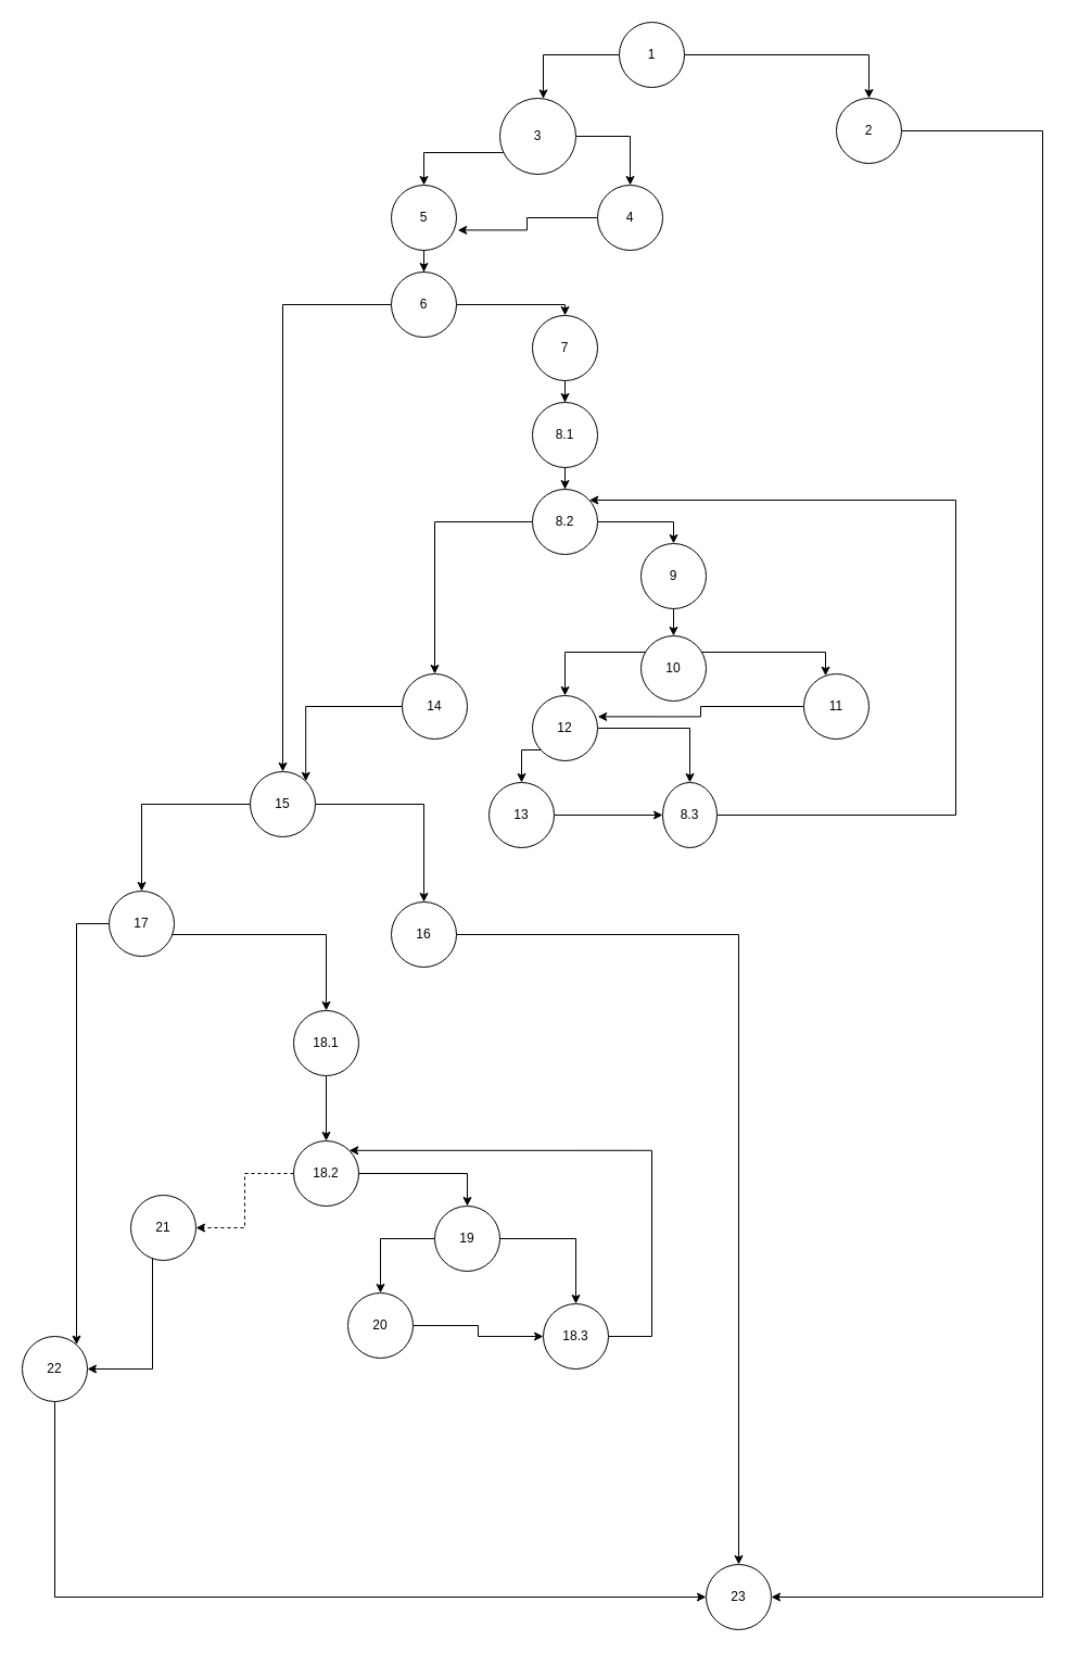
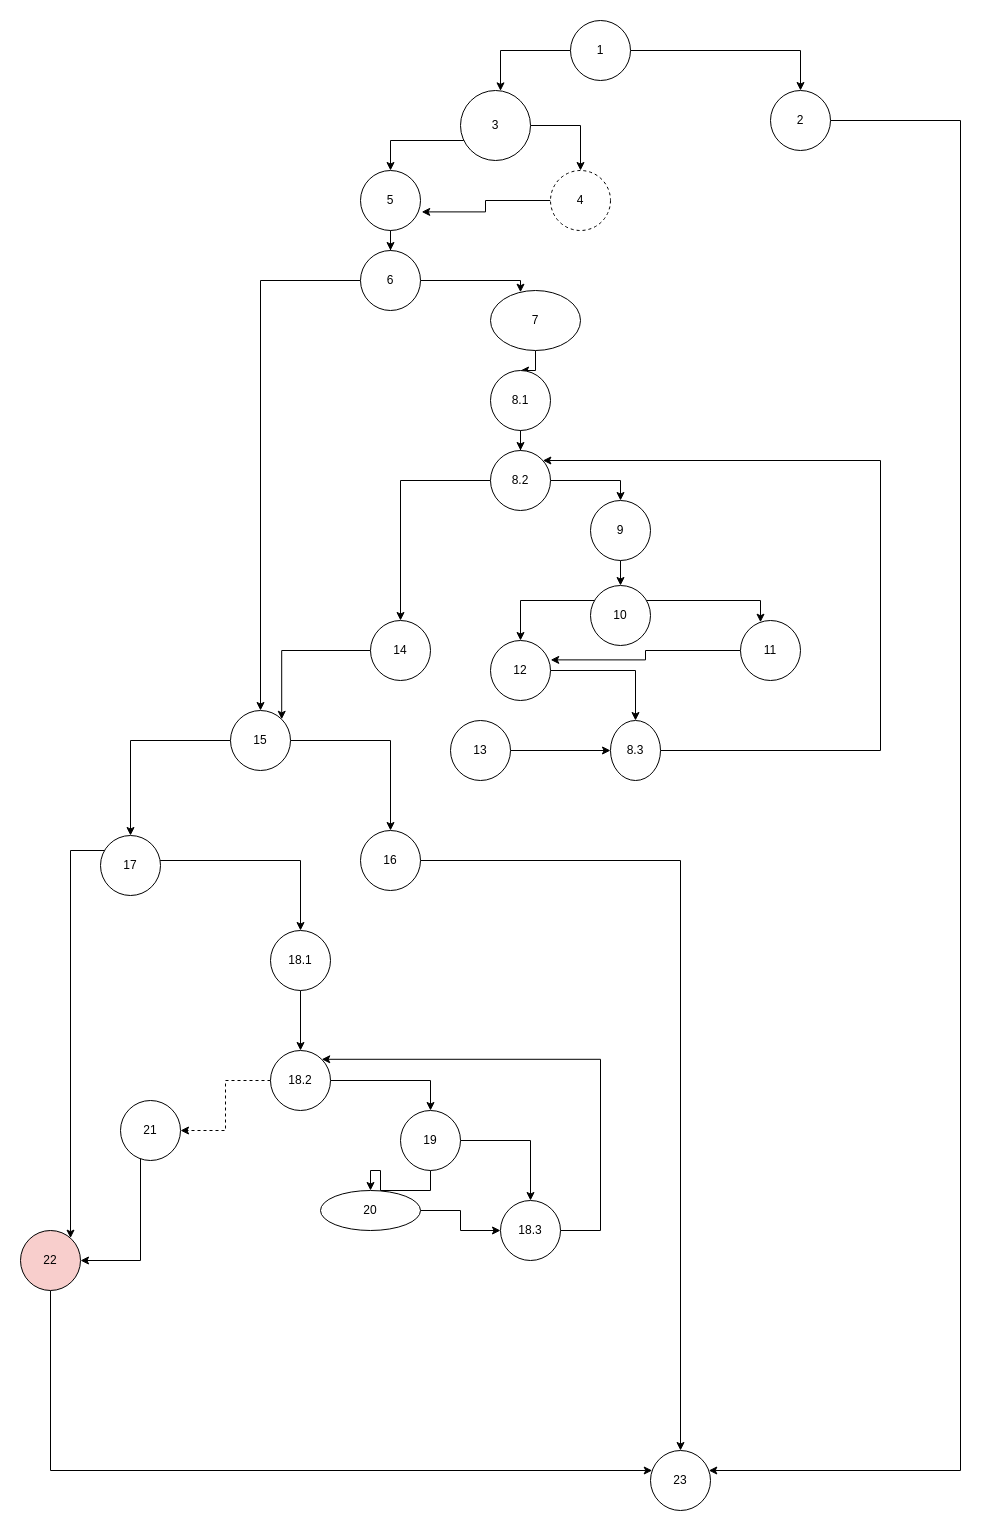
  <mxCell id="0" />
  <mxCell id="1" parent="0" />
  <mxCell id="2" style="edgeStyle=orthogonalEdgeStyle;rounded=0;orthogonalLoop=1;jettySize=auto;html=1;entryX=0.5;entryY=0;entryDx=0;entryDy=0;" edge="1" parent="1" source="4" target="6"><mxGeometry relative="1" as="geometry"><mxPoint x="830" y="90" as="targetPoint" /></mxGeometry></mxCell>
  <mxCell id="3" style="edgeStyle=orthogonalEdgeStyle;rounded=0;orthogonalLoop=1;jettySize=auto;html=1;" edge="1" parent="1" source="4" target="9"><mxGeometry relative="1" as="geometry"><mxPoint x="470" y="110" as="targetPoint" /><Array as="points"><mxPoint x="500" y="50" /></Array></mxGeometry></mxCell>
  <mxCell id="4" value="1" style="ellipse;whiteSpace=wrap;html=1;aspect=fixed;" vertex="1" parent="1"><mxGeometry x="570" y="20" width="60" height="60" as="geometry" /></mxCell>
  <mxCell id="5" style="edgeStyle=orthogonalEdgeStyle;rounded=0;orthogonalLoop=1;jettySize=auto;html=1;" edge="1" parent="1" source="6" target="64"><mxGeometry relative="1" as="geometry"><Array as="points"><mxPoint x="960" y="120" /><mxPoint x="960" y="1470" /></Array></mxGeometry></mxCell>
  <mxCell id="6" value="2" style="ellipse;whiteSpace=wrap;html=1;aspect=fixed;" vertex="1" parent="1"><mxGeometry x="770" y="90" width="60" height="60" as="geometry" /></mxCell>
  <mxCell id="7" style="edgeStyle=orthogonalEdgeStyle;rounded=0;orthogonalLoop=1;jettySize=auto;html=1;" edge="1" parent="1" source="9" target="11"><mxGeometry relative="1" as="geometry"><mxPoint x="580" y="200" as="targetPoint" /></mxGeometry></mxCell>
  <mxCell id="8" style="edgeStyle=orthogonalEdgeStyle;rounded=0;orthogonalLoop=1;jettySize=auto;html=1;" edge="1" parent="1" source="9" target="13"><mxGeometry relative="1" as="geometry"><mxPoint x="390" y="190" as="targetPoint" /><Array as="points"><mxPoint x="390" y="140" /></Array></mxGeometry></mxCell>
  <mxCell id="9" value="3" style="ellipse;whiteSpace=wrap;html=1;aspect=fixed;" vertex="1" parent="1"><mxGeometry x="460" y="90" width="70" height="70" as="geometry" /></mxCell>
  <mxCell id="10" style="edgeStyle=orthogonalEdgeStyle;rounded=0;orthogonalLoop=1;jettySize=auto;html=1;entryX=1.02;entryY=0.69;entryDx=0;entryDy=0;entryPerimeter=0;" edge="1" parent="1" source="11" target="13"><mxGeometry relative="1" as="geometry"><Array as="points"><mxPoint x="485" y="200" /><mxPoint x="485" y="211" /></Array></mxGeometry></mxCell>
- <mxCell id="11" value="4" style="ellipse;whiteSpace=wrap;html=1;aspect=fixed;" vertex="1" parent="1"><mxGeometry x="550" y="170" width="60" height="60" as="geometry" /></mxCell>
+ <mxCell id="11" value="4" style="ellipse;whiteSpace=wrap;html=1;aspect=fixed;dashed=1;" vertex="1" parent="1"><mxGeometry x="550" y="170" width="60" height="60" as="geometry" /></mxCell>
  <mxCell id="12" style="edgeStyle=orthogonalEdgeStyle;rounded=0;orthogonalLoop=1;jettySize=auto;html=1;" edge="1" parent="1" source="13" target="16"><mxGeometry relative="1" as="geometry"><mxPoint x="390" y="270" as="targetPoint" /></mxGeometry></mxCell>
  <mxCell id="13" value="5" style="ellipse;whiteSpace=wrap;html=1;aspect=fixed;" vertex="1" parent="1"><mxGeometry x="360" y="170" width="60" height="60" as="geometry" /></mxCell>
  <mxCell id="14" style="edgeStyle=orthogonalEdgeStyle;rounded=0;orthogonalLoop=1;jettySize=auto;html=1;" edge="1" parent="1" source="16" target="19"><mxGeometry relative="1" as="geometry"><mxPoint x="390" y="570" as="targetPoint" /></mxGeometry></mxCell>
  <mxCell id="15" style="edgeStyle=orthogonalEdgeStyle;rounded=0;orthogonalLoop=1;jettySize=auto;html=1;" edge="1" parent="1" source="16" target="21"><mxGeometry relative="1" as="geometry"><mxPoint x="520" y="320" as="targetPoint" /><Array as="points"><mxPoint x="520" y="280" /></Array></mxGeometry></mxCell>
  <mxCell id="16" value="6" style="ellipse;whiteSpace=wrap;html=1;aspect=fixed;" vertex="1" parent="1"><mxGeometry x="360" y="250" width="60" height="60" as="geometry" /></mxCell>
  <mxCell id="17" style="edgeStyle=orthogonalEdgeStyle;rounded=0;orthogonalLoop=1;jettySize=auto;html=1;" edge="1" parent="1" source="19" target="44"><mxGeometry relative="1" as="geometry"><mxPoint x="390" y="860" as="targetPoint" /></mxGeometry></mxCell>
  <mxCell id="18" style="edgeStyle=orthogonalEdgeStyle;rounded=0;orthogonalLoop=1;jettySize=auto;html=1;" edge="1" parent="1" source="19" target="47"><mxGeometry relative="1" as="geometry"><mxPoint x="130" y="840" as="targetPoint" /></mxGeometry></mxCell>
  <mxCell id="19" value="15" style="ellipse;whiteSpace=wrap;html=1;aspect=fixed;" vertex="1" parent="1"><mxGeometry x="230" y="710" width="60" height="60" as="geometry" /></mxCell>
  <mxCell id="20" style="edgeStyle=orthogonalEdgeStyle;rounded=0;orthogonalLoop=1;jettySize=auto;html=1;" edge="1" parent="1" source="21" target="23"><mxGeometry relative="1" as="geometry"><mxPoint x="520" y="380" as="targetPoint" /></mxGeometry></mxCell>
- <mxCell id="21" value="7" style="ellipse;whiteSpace=wrap;html=1;aspect=fixed;" vertex="1" parent="1"><mxGeometry x="490" y="290" width="60" height="60" as="geometry" /></mxCell>
+ <mxCell id="21" value="7" style="ellipse;whiteSpace=wrap;html=1;aspect=fixed;" vertex="1" parent="1"><mxGeometry x="490" y="290" width="90" height="60" as="geometry" /></mxCell>
  <mxCell id="22" style="edgeStyle=orthogonalEdgeStyle;rounded=0;orthogonalLoop=1;jettySize=auto;html=1;" edge="1" parent="1" source="23" target="26"><mxGeometry relative="1" as="geometry"><mxPoint x="520" y="480" as="targetPoint" /></mxGeometry></mxCell>
  <mxCell id="23" value="8.1" style="ellipse;whiteSpace=wrap;html=1;aspect=fixed;" vertex="1" parent="1"><mxGeometry x="490" y="370" width="60" height="60" as="geometry" /></mxCell>
  <mxCell id="24" style="edgeStyle=orthogonalEdgeStyle;rounded=0;orthogonalLoop=1;jettySize=auto;html=1;" edge="1" parent="1" source="26" target="28"><mxGeometry relative="1" as="geometry"><mxPoint x="450" y="580" as="targetPoint" /></mxGeometry></mxCell>
  <mxCell id="25" style="edgeStyle=orthogonalEdgeStyle;rounded=0;orthogonalLoop=1;jettySize=auto;html=1;" edge="1" parent="1" source="26" target="30"><mxGeometry relative="1" as="geometry"><mxPoint x="620" y="530" as="targetPoint" /><Array as="points"><mxPoint x="620" y="480" /></Array></mxGeometry></mxCell>
  <mxCell id="26" value="8.2" style="ellipse;whiteSpace=wrap;html=1;aspect=fixed;" vertex="1" parent="1"><mxGeometry x="490" y="450" width="60" height="60" as="geometry" /></mxCell>
  <mxCell id="27" style="edgeStyle=orthogonalEdgeStyle;rounded=0;orthogonalLoop=1;jettySize=auto;html=1;entryX=1;entryY=0;entryDx=0;entryDy=0;" edge="1" parent="1" source="28" target="19"><mxGeometry relative="1" as="geometry" /></mxCell>
  <mxCell id="28" value="14" style="ellipse;whiteSpace=wrap;html=1;aspect=fixed;" vertex="1" parent="1"><mxGeometry x="370" y="620" width="60" height="60" as="geometry" /></mxCell>
  <mxCell id="29" style="edgeStyle=orthogonalEdgeStyle;rounded=0;orthogonalLoop=1;jettySize=auto;html=1;" edge="1" parent="1" source="30" target="33"><mxGeometry relative="1" as="geometry"><mxPoint x="620" y="600" as="targetPoint" /></mxGeometry></mxCell>
  <mxCell id="30" value="9" style="ellipse;whiteSpace=wrap;html=1;aspect=fixed;" vertex="1" parent="1"><mxGeometry x="590" y="500" width="60" height="60" as="geometry" /></mxCell>
  <mxCell id="31" style="edgeStyle=orthogonalEdgeStyle;rounded=0;orthogonalLoop=1;jettySize=auto;html=1;" edge="1" parent="1" source="33" target="35"><mxGeometry relative="1" as="geometry"><mxPoint x="720" y="660" as="targetPoint" /><Array as="points"><mxPoint x="760" y="600" /></Array></mxGeometry></mxCell>
  <mxCell id="32" style="edgeStyle=orthogonalEdgeStyle;rounded=0;orthogonalLoop=1;jettySize=auto;html=1;" edge="1" parent="1" source="33" target="38"><mxGeometry relative="1" as="geometry"><mxPoint x="550" y="660" as="targetPoint" /><Array as="points"><mxPoint x="520" y="600" /></Array></mxGeometry></mxCell>
  <mxCell id="33" value="10" style="ellipse;whiteSpace=wrap;html=1;aspect=fixed;" vertex="1" parent="1"><mxGeometry x="590" y="585" width="60" height="60" as="geometry" /></mxCell>
  <mxCell id="34" style="edgeStyle=orthogonalEdgeStyle;rounded=0;orthogonalLoop=1;jettySize=auto;html=1;entryX=1.003;entryY=0.323;entryDx=0;entryDy=0;entryPerimeter=0;" edge="1" parent="1" source="35" target="38"><mxGeometry relative="1" as="geometry" /></mxCell>
  <mxCell id="35" value="11" style="ellipse;whiteSpace=wrap;html=1;aspect=fixed;" vertex="1" parent="1"><mxGeometry x="740" y="620" width="60" height="60" as="geometry" /></mxCell>
  <mxCell id="36" style="edgeStyle=orthogonalEdgeStyle;rounded=0;orthogonalLoop=1;jettySize=auto;html=1;" edge="1" parent="1" source="38" target="40"><mxGeometry relative="1" as="geometry"><mxPoint x="640" y="750" as="targetPoint" /></mxGeometry></mxCell>
- <mxCell id="37" style="edgeStyle=orthogonalEdgeStyle;rounded=0;orthogonalLoop=1;jettySize=auto;html=1;" edge="1" parent="1" source="38" target="42"><mxGeometry relative="1" as="geometry"><mxPoint x="480" y="750" as="targetPoint" /><Array as="points"><mxPoint x="480" y="690" /></Array></mxGeometry></mxCell>
  <mxCell id="38" value="12" style="ellipse;whiteSpace=wrap;html=1;aspect=fixed;" vertex="1" parent="1"><mxGeometry x="490" y="640" width="60" height="60" as="geometry" /></mxCell>
  <mxCell id="39" style="edgeStyle=orthogonalEdgeStyle;rounded=0;orthogonalLoop=1;jettySize=auto;html=1;" edge="1" parent="1" source="40" target="26"><mxGeometry relative="1" as="geometry"><Array as="points"><mxPoint x="880" y="750" /><mxPoint x="880" y="460" /></Array></mxGeometry></mxCell>
  <mxCell id="40" value="8.3" style="ellipse;whiteSpace=wrap;html=1;aspect=fixed;" vertex="1" parent="1"><mxGeometry x="610" y="720" width="50" height="60" as="geometry" /></mxCell>
  <mxCell id="41" style="edgeStyle=orthogonalEdgeStyle;rounded=0;orthogonalLoop=1;jettySize=auto;html=1;entryX=0;entryY=0.5;entryDx=0;entryDy=0;" edge="1" parent="1" source="42" target="40"><mxGeometry relative="1" as="geometry" /></mxCell>
  <mxCell id="42" value="13" style="ellipse;whiteSpace=wrap;html=1;aspect=fixed;" vertex="1" parent="1"><mxGeometry x="450" y="720" width="60" height="60" as="geometry" /></mxCell>
  <mxCell id="43" style="edgeStyle=orthogonalEdgeStyle;rounded=0;orthogonalLoop=1;jettySize=auto;html=1;entryX=0.5;entryY=0;entryDx=0;entryDy=0;" edge="1" parent="1" source="44" target="64"><mxGeometry relative="1" as="geometry" /></mxCell>
  <mxCell id="44" value="16" style="ellipse;whiteSpace=wrap;html=1;aspect=fixed;" vertex="1" parent="1"><mxGeometry x="360" y="830" width="60" height="60" as="geometry" /></mxCell>
  <mxCell id="45" style="edgeStyle=orthogonalEdgeStyle;rounded=0;orthogonalLoop=1;jettySize=auto;html=1;" edge="1" parent="1" source="47" target="49"><mxGeometry relative="1" as="geometry"><mxPoint x="70" y="950" as="targetPoint" /><Array as="points"><mxPoint x="70" y="850" /></Array></mxGeometry></mxCell>
  <mxCell id="46" style="edgeStyle=orthogonalEdgeStyle;rounded=0;orthogonalLoop=1;jettySize=auto;html=1;" edge="1" parent="1" source="47" target="51"><mxGeometry relative="1" as="geometry"><mxPoint x="230" y="940" as="targetPoint" /><Array as="points"><mxPoint x="300" y="860" /></Array></mxGeometry></mxCell>
- <mxCell id="47" value="17" style="ellipse;whiteSpace=wrap;html=1;aspect=fixed;" vertex="1" parent="1"><mxGeometry x="100" y="820" width="60" height="60" as="geometry" /></mxCell>
+ <mxCell id="47" value="17" style="ellipse;whiteSpace=wrap;html=1;aspect=fixed;" vertex="1" parent="1"><mxGeometry x="100" y="835" width="60" height="60" as="geometry" /></mxCell>
  <mxCell id="48" style="edgeStyle=orthogonalEdgeStyle;rounded=0;orthogonalLoop=1;jettySize=auto;html=1;" edge="1" parent="1" source="49" target="64"><mxGeometry relative="1" as="geometry"><mxPoint x="60" y="1460" as="targetPoint" /><Array as="points"><mxPoint x="50" y="1470" /></Array></mxGeometry></mxCell>
- <mxCell id="49" value="22" style="ellipse;whiteSpace=wrap;html=1;aspect=fixed;" vertex="1" parent="1"><mxGeometry x="20" y="1230" width="60" height="60" as="geometry" /></mxCell>
+ <mxCell id="49" value="22" style="ellipse;whiteSpace=wrap;html=1;aspect=fixed;fillColor=#f8cecc;" vertex="1" parent="1"><mxGeometry x="20" y="1230" width="60" height="60" as="geometry" /></mxCell>
  <mxCell id="50" style="edgeStyle=orthogonalEdgeStyle;rounded=0;orthogonalLoop=1;jettySize=auto;html=1;" edge="1" parent="1" source="51" target="54"><mxGeometry relative="1" as="geometry"><mxPoint x="230" y="1020" as="targetPoint" /></mxGeometry></mxCell>
  <mxCell id="51" value="18.1" style="ellipse;whiteSpace=wrap;html=1;aspect=fixed;" vertex="1" parent="1"><mxGeometry x="270" y="930" width="60" height="60" as="geometry" /></mxCell>
  <mxCell id="52" style="edgeStyle=orthogonalEdgeStyle;rounded=0;orthogonalLoop=1;jettySize=auto;html=1;dashed=1;" edge="1" parent="1" source="54" target="56"><mxGeometry relative="1" as="geometry"><mxPoint x="150" y="1130" as="targetPoint" /></mxGeometry></mxCell>
  <mxCell id="53" style="edgeStyle=orthogonalEdgeStyle;rounded=0;orthogonalLoop=1;jettySize=auto;html=1;" edge="1" parent="1" source="54" target="59"><mxGeometry relative="1" as="geometry"><mxPoint x="390" y="1140" as="targetPoint" /><Array as="points"><mxPoint x="430" y="1080" /></Array></mxGeometry></mxCell>
  <mxCell id="54" value="18.2" style="ellipse;whiteSpace=wrap;html=1;aspect=fixed;" vertex="1" parent="1"><mxGeometry x="270" y="1050" width="60" height="60" as="geometry" /></mxCell>
  <mxCell id="55" style="edgeStyle=orthogonalEdgeStyle;rounded=0;orthogonalLoop=1;jettySize=auto;html=1;" edge="1" parent="1" source="56" target="49"><mxGeometry relative="1" as="geometry"><Array as="points"><mxPoint x="140" y="1260" /></Array></mxGeometry></mxCell>
  <mxCell id="56" value="21" style="ellipse;whiteSpace=wrap;html=1;aspect=fixed;" vertex="1" parent="1"><mxGeometry x="120" y="1100" width="60" height="60" as="geometry" /></mxCell>
  <mxCell id="57" style="edgeStyle=orthogonalEdgeStyle;rounded=0;orthogonalLoop=1;jettySize=auto;html=1;" edge="1" parent="1" source="59" target="61"><mxGeometry relative="1" as="geometry"><mxPoint x="350" y="1220" as="targetPoint" /></mxGeometry></mxCell>
  <mxCell id="58" style="edgeStyle=orthogonalEdgeStyle;rounded=0;orthogonalLoop=1;jettySize=auto;html=1;entryX=0.5;entryY=0;entryDx=0;entryDy=0;" edge="1" parent="1" source="59" target="63"><mxGeometry relative="1" as="geometry" /></mxCell>
  <mxCell id="59" value="19" style="ellipse;whiteSpace=wrap;html=1;aspect=fixed;" vertex="1" parent="1"><mxGeometry x="400" y="1110" width="60" height="60" as="geometry" /></mxCell>
  <mxCell id="60" style="edgeStyle=orthogonalEdgeStyle;rounded=0;orthogonalLoop=1;jettySize=auto;html=1;entryX=0;entryY=0.5;entryDx=0;entryDy=0;" edge="1" parent="1" source="61" target="63"><mxGeometry relative="1" as="geometry" /></mxCell>
- <mxCell id="61" value="20" style="ellipse;whiteSpace=wrap;html=1;aspect=fixed;" vertex="1" parent="1"><mxGeometry x="320" y="1190" width="60" height="60" as="geometry" /></mxCell>
+ <mxCell id="61" value="20" style="ellipse;whiteSpace=wrap;html=1;aspect=fixed;" vertex="1" parent="1"><mxGeometry x="320" y="1190" width="100" height="40" as="geometry" /></mxCell>
  <mxCell id="62" style="edgeStyle=orthogonalEdgeStyle;rounded=0;orthogonalLoop=1;jettySize=auto;html=1;entryX=1;entryY=0;entryDx=0;entryDy=0;" edge="1" parent="1" source="63" target="54"><mxGeometry relative="1" as="geometry"><Array as="points"><mxPoint x="600" y="1230" /><mxPoint x="600" y="1059" /></Array></mxGeometry></mxCell>
  <mxCell id="63" value="18.3" style="ellipse;whiteSpace=wrap;html=1;aspect=fixed;" vertex="1" parent="1"><mxGeometry x="500" y="1200" width="60" height="60" as="geometry" /></mxCell>
- <mxCell id="64" value="23" style="ellipse;whiteSpace=wrap;html=1;aspect=fixed;" vertex="1" parent="1"><mxGeometry x="650" y="1440" width="60" height="60" as="geometry" /></mxCell>
+ <mxCell id="64" value="23" style="ellipse;whiteSpace=wrap;html=1;aspect=fixed;" vertex="1" parent="1"><mxGeometry x="650" y="1450" width="60" height="60" as="geometry" /></mxCell>
